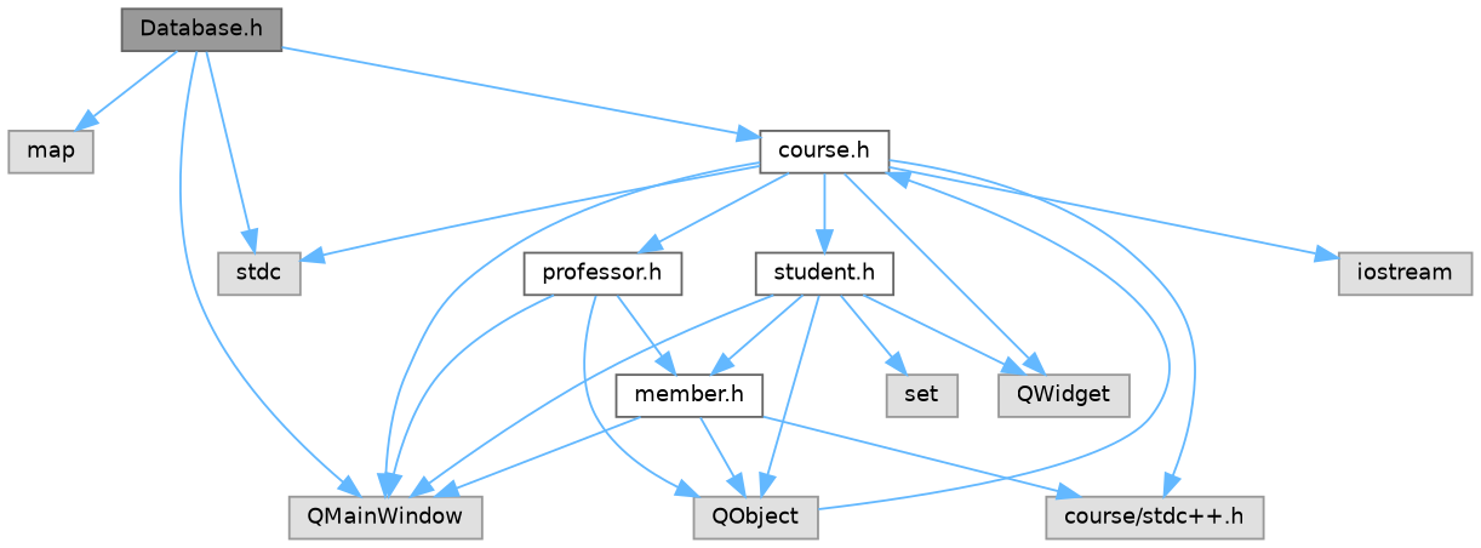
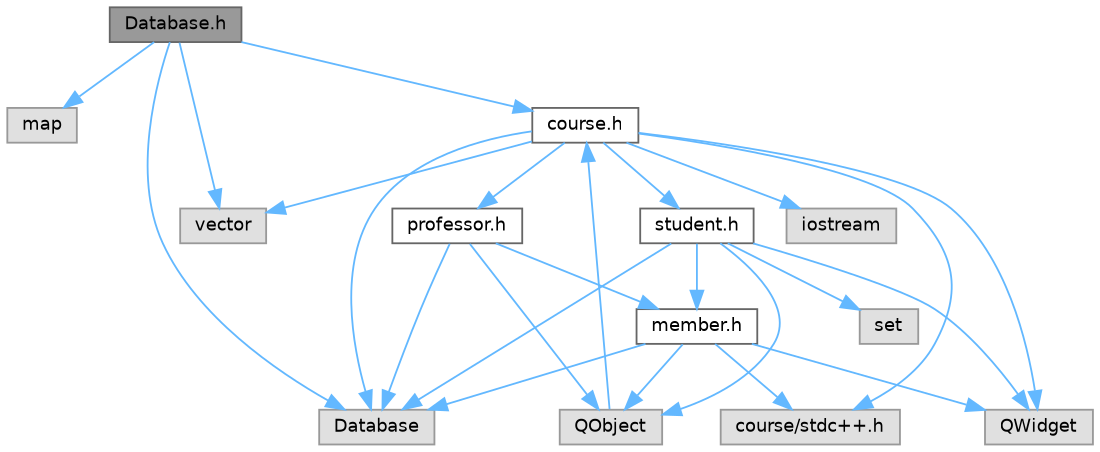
  digraph {
    node [color=grey60 fillcolor="#E0E0E0" fontname=Helvetica fontsize=10 shape=box style=filled]
    edge [color=steelblue1 fontname=Helvetica fontsize=10 labelfontname=Helvetica labelfontsize=10 style=solid]
    n1 [color=gray40 fillcolor=grey60 fontcolor=black height=0.2 label="Database.h" width=0.4]
    n2 [height=0.2 label=map width=0.4]
-   n3 [height=0.2 label=QMainWindow width=0.4]
-   n4 [height=0.2 label=stdc width=0.4]
+   n3 [height=0.2 label=Database width=0.4]
+   n4 [height=0.2 label=vector width=0.4]
    n5 [color=grey40 fillcolor=white height=0.2 label="course.h" width=0.4]
    n6 [height=0.2 label=QWidget width=0.4]
    n7 [height=0.2 label="course/stdc++.h" width=0.4]
    n8 [color=grey40 fillcolor=white height=0.2 label="student.h" width=0.4]
    n9 [color=grey40 fillcolor=white height=0.2 label="professor.h" width=0.4]
    n10 [height=0.2 label=iostream width=0.4]
    n11 [height=0.2 label=QObject width=0.4]
    n12 [color=grey40 fillcolor=white height=0.2 label="member.h" width=0.4]
    n13 [height=0.2 label=set width=0.4]
    n1 -> n2
    n1 -> n3
    n1 -> n4
    n1 -> n5
    n5 -> n3
    n5 -> n4
    n5 -> n6
    n5 -> n7
    n5 -> n8
    n5 -> n9
    n5 -> n10
    n8 -> n3
    n8 -> n6
    n8 -> n11
    n8 -> n12
    n8 -> n13
    n9 -> n3
    n9 -> n11
    n9 -> n12
    n11 -> n5
    n12 -> n3
+   n12 -> n6
    n12 -> n7
    n12 -> n11
  }
